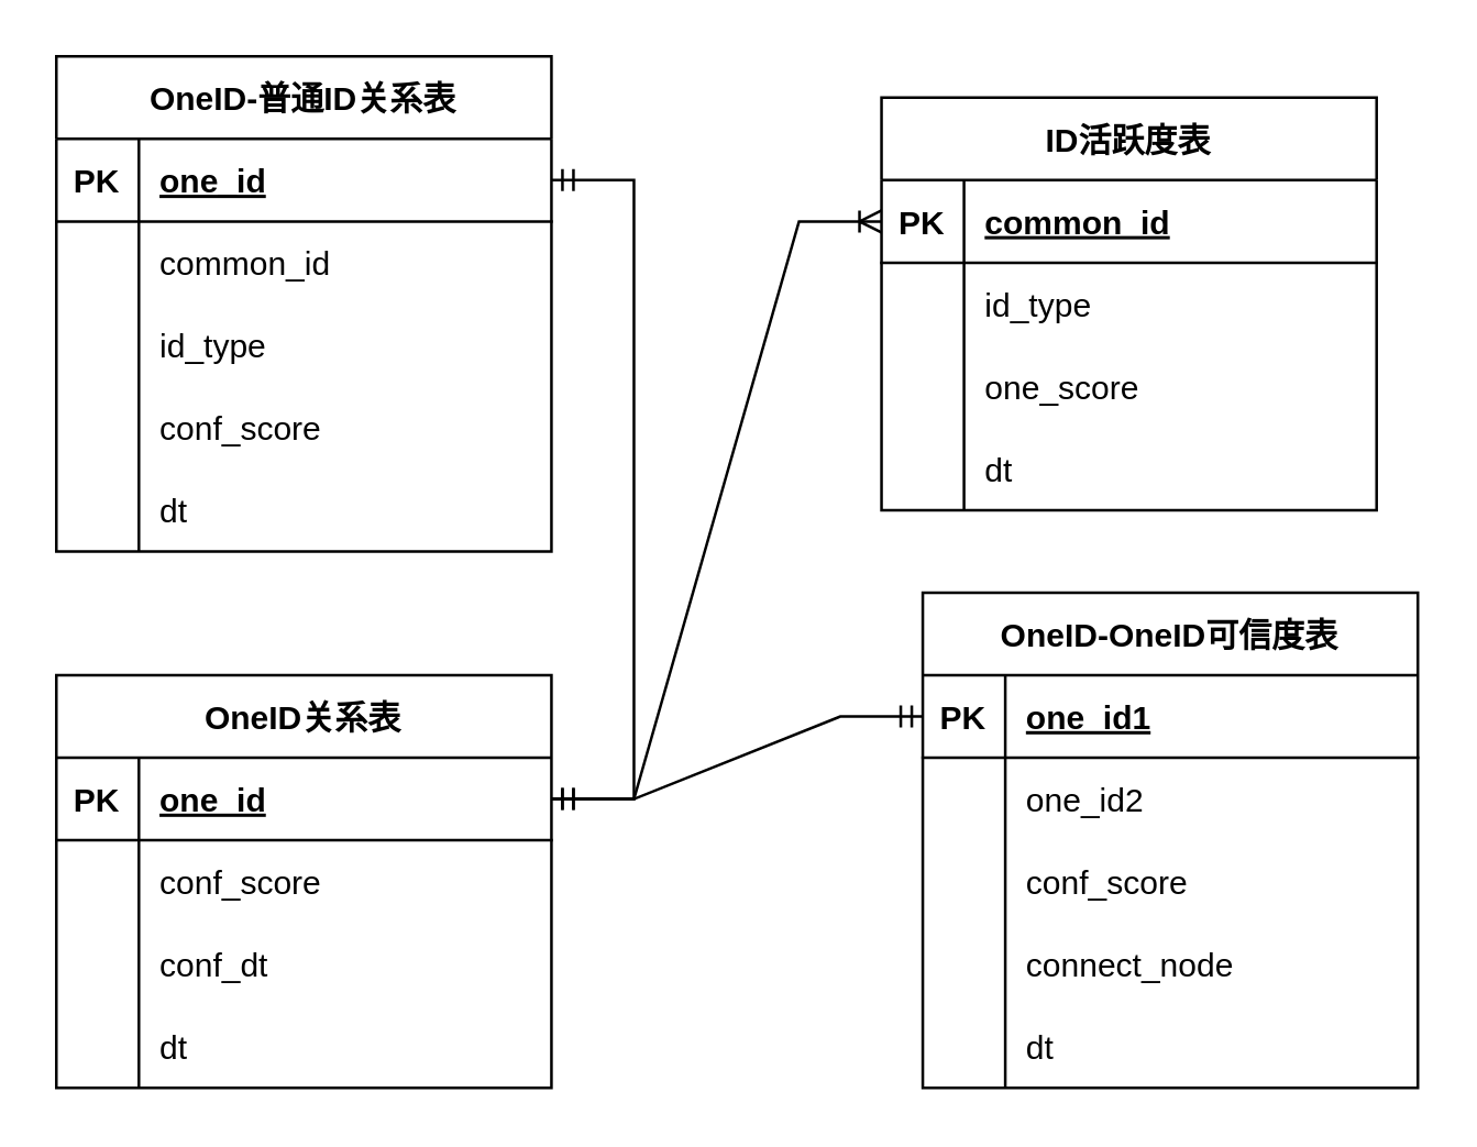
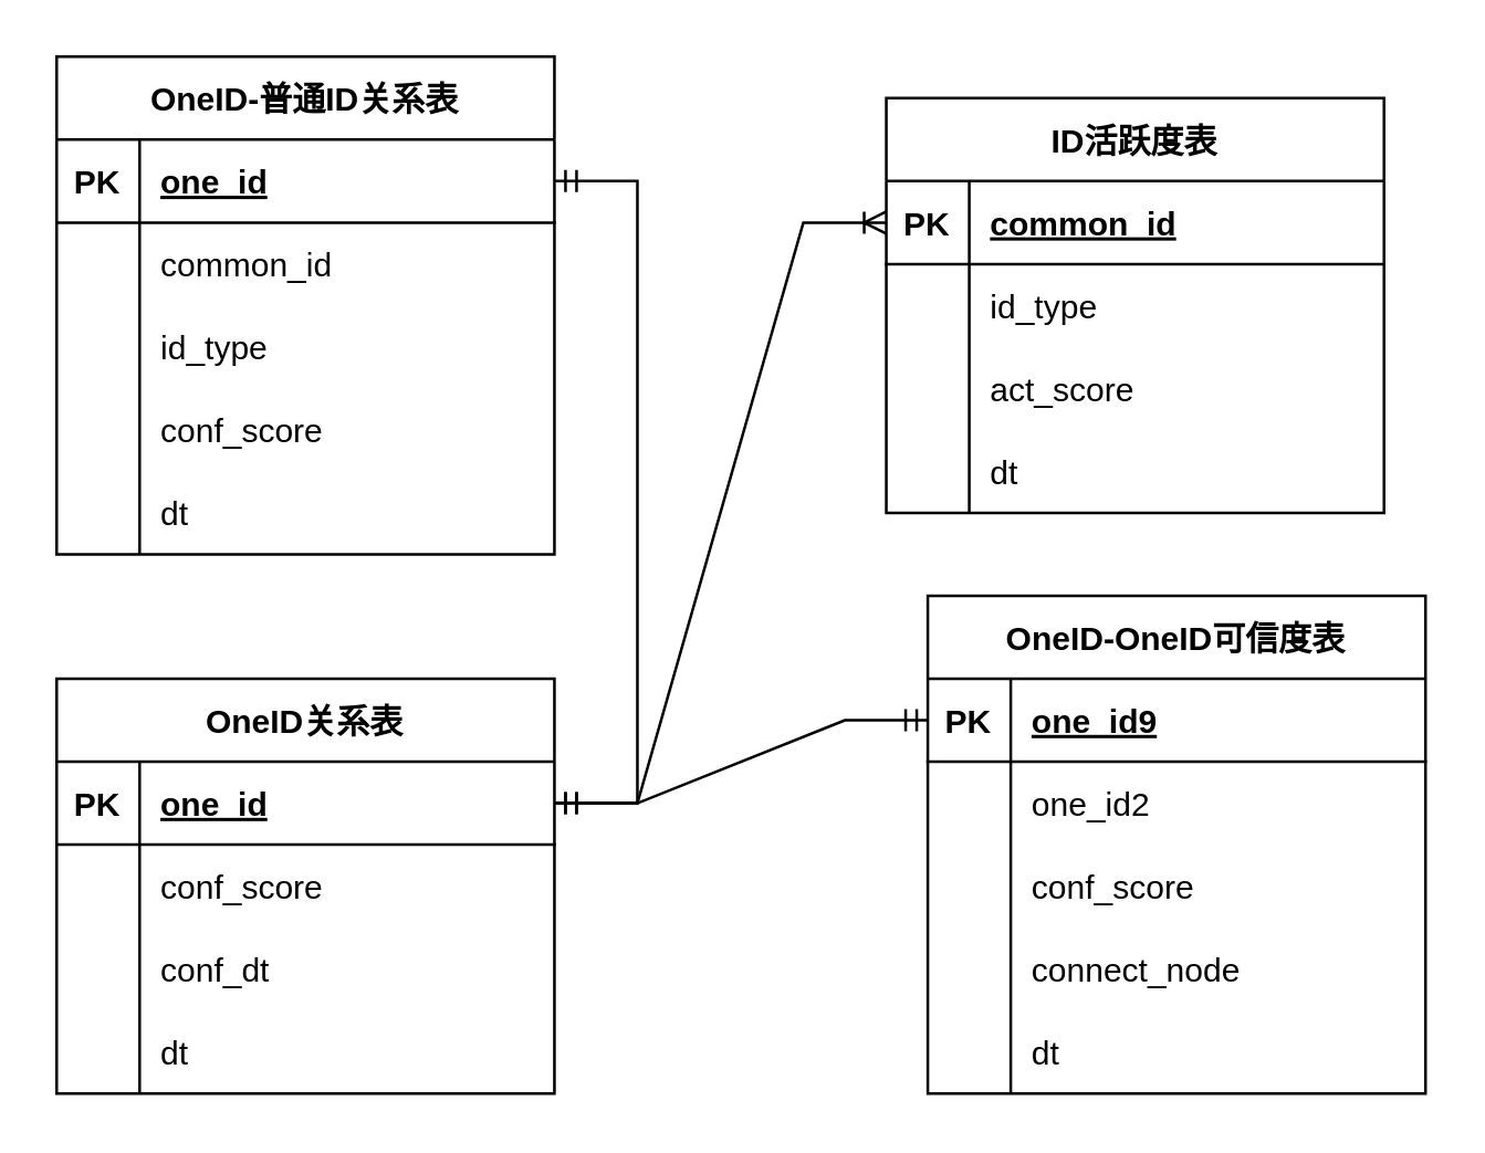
  <mxCell id="0" />
  <mxCell id="1" parent="0" />
  <mxCell id="2" value="OneID关系表" style="shape=table;startSize=30;container=1;collapsible=1;childLayout=tableLayout;fixedRows=1;rowLines=0;fontStyle=1;align=center;resizeLast=1;" vertex="1" parent="1"><mxGeometry x="20" y="245" width="180" height="150" as="geometry" /></mxCell>
  <mxCell id="3" value="" style="shape=tableRow;horizontal=0;startSize=0;swimlaneHead=0;swimlaneBody=0;fillColor=none;collapsible=0;dropTarget=0;points=[[0,0.5],[1,0.5]];portConstraint=eastwest;top=0;left=0;right=0;bottom=1;" vertex="1" parent="2"><mxGeometry y="30" width="180" height="30" as="geometry" /></mxCell>
  <mxCell id="4" value="PK" style="shape=partialRectangle;connectable=0;fillColor=none;top=0;left=0;bottom=0;right=0;fontStyle=1;overflow=hidden;" vertex="1" parent="3"><mxGeometry width="30" height="30" as="geometry"><mxRectangle width="30" height="30" as="alternateBounds" /></mxGeometry></mxCell>
  <mxCell id="5" value="one_id" style="shape=partialRectangle;connectable=0;fillColor=none;top=0;left=0;bottom=0;right=0;align=left;spacingLeft=6;fontStyle=5;overflow=hidden;" vertex="1" parent="3"><mxGeometry x="30" width="150" height="30" as="geometry"><mxRectangle width="150" height="30" as="alternateBounds" /></mxGeometry></mxCell>
  <mxCell id="6" value="" style="shape=tableRow;horizontal=0;startSize=0;swimlaneHead=0;swimlaneBody=0;fillColor=none;collapsible=0;dropTarget=0;points=[[0,0.5],[1,0.5]];portConstraint=eastwest;top=0;left=0;right=0;bottom=0;" vertex="1" parent="2"><mxGeometry y="60" width="180" height="30" as="geometry" /></mxCell>
  <mxCell id="7" value="" style="shape=partialRectangle;connectable=0;fillColor=none;top=0;left=0;bottom=0;right=0;editable=1;overflow=hidden;" vertex="1" parent="6"><mxGeometry width="30" height="30" as="geometry"><mxRectangle width="30" height="30" as="alternateBounds" /></mxGeometry></mxCell>
  <mxCell id="8" value="conf_score" style="shape=partialRectangle;connectable=0;fillColor=none;top=0;left=0;bottom=0;right=0;align=left;spacingLeft=6;overflow=hidden;" vertex="1" parent="6"><mxGeometry x="30" width="150" height="30" as="geometry"><mxRectangle width="150" height="30" as="alternateBounds" /></mxGeometry></mxCell>
  <mxCell id="9" value="" style="shape=tableRow;horizontal=0;startSize=0;swimlaneHead=0;swimlaneBody=0;fillColor=none;collapsible=0;dropTarget=0;points=[[0,0.5],[1,0.5]];portConstraint=eastwest;top=0;left=0;right=0;bottom=0;" vertex="1" parent="2"><mxGeometry y="90" width="180" height="30" as="geometry" /></mxCell>
  <mxCell id="10" value="" style="shape=partialRectangle;connectable=0;fillColor=none;top=0;left=0;bottom=0;right=0;editable=1;overflow=hidden;" vertex="1" parent="9"><mxGeometry width="30" height="30" as="geometry"><mxRectangle width="30" height="30" as="alternateBounds" /></mxGeometry></mxCell>
  <mxCell id="11" value="conf_dt" style="shape=partialRectangle;connectable=0;fillColor=none;top=0;left=0;bottom=0;right=0;align=left;spacingLeft=6;overflow=hidden;" vertex="1" parent="9"><mxGeometry x="30" width="150" height="30" as="geometry"><mxRectangle width="150" height="30" as="alternateBounds" /></mxGeometry></mxCell>
  <mxCell id="12" value="" style="shape=tableRow;horizontal=0;startSize=0;swimlaneHead=0;swimlaneBody=0;fillColor=none;collapsible=0;dropTarget=0;points=[[0,0.5],[1,0.5]];portConstraint=eastwest;top=0;left=0;right=0;bottom=0;" vertex="1" parent="2"><mxGeometry y="120" width="180" height="30" as="geometry" /></mxCell>
  <mxCell id="13" value="" style="shape=partialRectangle;connectable=0;fillColor=none;top=0;left=0;bottom=0;right=0;editable=1;overflow=hidden;" vertex="1" parent="12"><mxGeometry width="30" height="30" as="geometry"><mxRectangle width="30" height="30" as="alternateBounds" /></mxGeometry></mxCell>
  <mxCell id="14" value="dt" style="shape=partialRectangle;connectable=0;fillColor=none;top=0;left=0;bottom=0;right=0;align=left;spacingLeft=6;overflow=hidden;" vertex="1" parent="12"><mxGeometry x="30" width="150" height="30" as="geometry"><mxRectangle width="150" height="30" as="alternateBounds" /></mxGeometry></mxCell>
  <mxCell id="15" value="ID活跃度表" style="shape=table;startSize=30;container=1;collapsible=1;childLayout=tableLayout;fixedRows=1;rowLines=0;fontStyle=1;align=center;resizeLast=1;" vertex="1" parent="1"><mxGeometry x="320" y="35" width="180" height="150" as="geometry" /></mxCell>
  <mxCell id="16" value="" style="shape=tableRow;horizontal=0;startSize=0;swimlaneHead=0;swimlaneBody=0;fillColor=none;collapsible=0;dropTarget=0;points=[[0,0.5],[1,0.5]];portConstraint=eastwest;top=0;left=0;right=0;bottom=1;" vertex="1" parent="15"><mxGeometry y="30" width="180" height="30" as="geometry" /></mxCell>
  <mxCell id="17" value="PK" style="shape=partialRectangle;connectable=0;fillColor=none;top=0;left=0;bottom=0;right=0;fontStyle=1;overflow=hidden;" vertex="1" parent="16"><mxGeometry width="30" height="30" as="geometry"><mxRectangle width="30" height="30" as="alternateBounds" /></mxGeometry></mxCell>
  <mxCell id="18" value="common_id" style="shape=partialRectangle;connectable=0;fillColor=none;top=0;left=0;bottom=0;right=0;align=left;spacingLeft=6;fontStyle=5;overflow=hidden;" vertex="1" parent="16"><mxGeometry x="30" width="150" height="30" as="geometry"><mxRectangle width="150" height="30" as="alternateBounds" /></mxGeometry></mxCell>
  <mxCell id="19" value="" style="shape=tableRow;horizontal=0;startSize=0;swimlaneHead=0;swimlaneBody=0;fillColor=none;collapsible=0;dropTarget=0;points=[[0,0.5],[1,0.5]];portConstraint=eastwest;top=0;left=0;right=0;bottom=0;" vertex="1" parent="15"><mxGeometry y="60" width="180" height="30" as="geometry" /></mxCell>
  <mxCell id="20" value="" style="shape=partialRectangle;connectable=0;fillColor=none;top=0;left=0;bottom=0;right=0;editable=1;overflow=hidden;" vertex="1" parent="19"><mxGeometry width="30" height="30" as="geometry"><mxRectangle width="30" height="30" as="alternateBounds" /></mxGeometry></mxCell>
  <mxCell id="21" value="id_type" style="shape=partialRectangle;connectable=0;fillColor=none;top=0;left=0;bottom=0;right=0;align=left;spacingLeft=6;overflow=hidden;" vertex="1" parent="19"><mxGeometry x="30" width="150" height="30" as="geometry"><mxRectangle width="150" height="30" as="alternateBounds" /></mxGeometry></mxCell>
  <mxCell id="22" value="" style="shape=tableRow;horizontal=0;startSize=0;swimlaneHead=0;swimlaneBody=0;fillColor=none;collapsible=0;dropTarget=0;points=[[0,0.5],[1,0.5]];portConstraint=eastwest;top=0;left=0;right=0;bottom=0;" vertex="1" parent="15"><mxGeometry y="90" width="180" height="30" as="geometry" /></mxCell>
  <mxCell id="23" value="" style="shape=partialRectangle;connectable=0;fillColor=none;top=0;left=0;bottom=0;right=0;editable=1;overflow=hidden;" vertex="1" parent="22"><mxGeometry width="30" height="30" as="geometry"><mxRectangle width="30" height="30" as="alternateBounds" /></mxGeometry></mxCell>
- <mxCell id="24" value="one_score" style="shape=partialRectangle;connectable=0;fillColor=none;top=0;left=0;bottom=0;right=0;align=left;spacingLeft=6;overflow=hidden;" vertex="1" parent="22"><mxGeometry x="30" width="150" height="30" as="geometry"><mxRectangle width="150" height="30" as="alternateBounds" /></mxGeometry></mxCell>
+ <mxCell id="24" value="act_score" style="shape=partialRectangle;connectable=0;fillColor=none;top=0;left=0;bottom=0;right=0;align=left;spacingLeft=6;overflow=hidden;" vertex="1" parent="22"><mxGeometry x="30" width="150" height="30" as="geometry"><mxRectangle width="150" height="30" as="alternateBounds" /></mxGeometry></mxCell>
  <mxCell id="25" value="" style="shape=tableRow;horizontal=0;startSize=0;swimlaneHead=0;swimlaneBody=0;fillColor=none;collapsible=0;dropTarget=0;points=[[0,0.5],[1,0.5]];portConstraint=eastwest;top=0;left=0;right=0;bottom=0;" vertex="1" parent="15"><mxGeometry y="120" width="180" height="30" as="geometry" /></mxCell>
  <mxCell id="26" value="" style="shape=partialRectangle;connectable=0;fillColor=none;top=0;left=0;bottom=0;right=0;editable=1;overflow=hidden;" vertex="1" parent="25"><mxGeometry width="30" height="30" as="geometry"><mxRectangle width="30" height="30" as="alternateBounds" /></mxGeometry></mxCell>
  <mxCell id="27" value="dt" style="shape=partialRectangle;connectable=0;fillColor=none;top=0;left=0;bottom=0;right=0;align=left;spacingLeft=6;overflow=hidden;" vertex="1" parent="25"><mxGeometry x="30" width="150" height="30" as="geometry"><mxRectangle width="150" height="30" as="alternateBounds" /></mxGeometry></mxCell>
  <mxCell id="28" value="OneID-OneID可信度表" style="shape=table;startSize=30;container=1;collapsible=1;childLayout=tableLayout;fixedRows=1;rowLines=0;fontStyle=1;align=center;resizeLast=1;" vertex="1" parent="1"><mxGeometry x="335" y="215" width="180" height="180" as="geometry" /></mxCell>
  <mxCell id="29" value="" style="shape=tableRow;horizontal=0;startSize=0;swimlaneHead=0;swimlaneBody=0;fillColor=none;collapsible=0;dropTarget=0;points=[[0,0.5],[1,0.5]];portConstraint=eastwest;top=0;left=0;right=0;bottom=1;" vertex="1" parent="28"><mxGeometry y="30" width="180" height="30" as="geometry" /></mxCell>
  <mxCell id="30" value="PK" style="shape=partialRectangle;connectable=0;fillColor=none;top=0;left=0;bottom=0;right=0;fontStyle=1;overflow=hidden;" vertex="1" parent="29"><mxGeometry width="30" height="30" as="geometry"><mxRectangle width="30" height="30" as="alternateBounds" /></mxGeometry></mxCell>
- <mxCell id="31" value="one_id1" style="shape=partialRectangle;connectable=0;fillColor=none;top=0;left=0;bottom=0;right=0;align=left;spacingLeft=6;fontStyle=5;overflow=hidden;" vertex="1" parent="29"><mxGeometry x="30" width="150" height="30" as="geometry"><mxRectangle width="150" height="30" as="alternateBounds" /></mxGeometry></mxCell>
+ <mxCell id="31" value="one_id9" style="shape=partialRectangle;connectable=0;fillColor=none;top=0;left=0;bottom=0;right=0;align=left;spacingLeft=6;fontStyle=5;overflow=hidden;" vertex="1" parent="29"><mxGeometry x="30" width="150" height="30" as="geometry"><mxRectangle width="150" height="30" as="alternateBounds" /></mxGeometry></mxCell>
  <mxCell id="32" value="" style="shape=tableRow;horizontal=0;startSize=0;swimlaneHead=0;swimlaneBody=0;fillColor=none;collapsible=0;dropTarget=0;points=[[0,0.5],[1,0.5]];portConstraint=eastwest;top=0;left=0;right=0;bottom=0;" vertex="1" parent="28"><mxGeometry y="60" width="180" height="30" as="geometry" /></mxCell>
  <mxCell id="33" value="" style="shape=partialRectangle;connectable=0;fillColor=none;top=0;left=0;bottom=0;right=0;editable=1;overflow=hidden;" vertex="1" parent="32"><mxGeometry width="30" height="30" as="geometry"><mxRectangle width="30" height="30" as="alternateBounds" /></mxGeometry></mxCell>
  <mxCell id="34" value="one_id2" style="shape=partialRectangle;connectable=0;fillColor=none;top=0;left=0;bottom=0;right=0;align=left;spacingLeft=6;overflow=hidden;" vertex="1" parent="32"><mxGeometry x="30" width="150" height="30" as="geometry"><mxRectangle width="150" height="30" as="alternateBounds" /></mxGeometry></mxCell>
  <mxCell id="35" value="" style="shape=tableRow;horizontal=0;startSize=0;swimlaneHead=0;swimlaneBody=0;fillColor=none;collapsible=0;dropTarget=0;points=[[0,0.5],[1,0.5]];portConstraint=eastwest;top=0;left=0;right=0;bottom=0;" vertex="1" parent="28"><mxGeometry y="90" width="180" height="30" as="geometry" /></mxCell>
  <mxCell id="36" value="" style="shape=partialRectangle;connectable=0;fillColor=none;top=0;left=0;bottom=0;right=0;editable=1;overflow=hidden;" vertex="1" parent="35"><mxGeometry width="30" height="30" as="geometry"><mxRectangle width="30" height="30" as="alternateBounds" /></mxGeometry></mxCell>
  <mxCell id="37" value="conf_score" style="shape=partialRectangle;connectable=0;fillColor=none;top=0;left=0;bottom=0;right=0;align=left;spacingLeft=6;overflow=hidden;" vertex="1" parent="35"><mxGeometry x="30" width="150" height="30" as="geometry"><mxRectangle width="150" height="30" as="alternateBounds" /></mxGeometry></mxCell>
  <mxCell id="38" value="" style="shape=tableRow;horizontal=0;startSize=0;swimlaneHead=0;swimlaneBody=0;fillColor=none;collapsible=0;dropTarget=0;points=[[0,0.5],[1,0.5]];portConstraint=eastwest;top=0;left=0;right=0;bottom=0;" vertex="1" parent="28"><mxGeometry y="120" width="180" height="30" as="geometry" /></mxCell>
  <mxCell id="39" value="" style="shape=partialRectangle;connectable=0;fillColor=none;top=0;left=0;bottom=0;right=0;editable=1;overflow=hidden;" vertex="1" parent="38"><mxGeometry width="30" height="30" as="geometry"><mxRectangle width="30" height="30" as="alternateBounds" /></mxGeometry></mxCell>
  <mxCell id="40" value="connect_node" style="shape=partialRectangle;connectable=0;fillColor=none;top=0;left=0;bottom=0;right=0;align=left;spacingLeft=6;overflow=hidden;" vertex="1" parent="38"><mxGeometry x="30" width="150" height="30" as="geometry"><mxRectangle width="150" height="30" as="alternateBounds" /></mxGeometry></mxCell>
  <mxCell id="41" style="shape=tableRow;horizontal=0;startSize=0;swimlaneHead=0;swimlaneBody=0;fillColor=none;collapsible=0;dropTarget=0;points=[[0,0.5],[1,0.5]];portConstraint=eastwest;top=0;left=0;right=0;bottom=0;" vertex="1" parent="28"><mxGeometry y="150" width="180" height="30" as="geometry" /></mxCell>
  <mxCell id="42" style="shape=partialRectangle;connectable=0;fillColor=none;top=0;left=0;bottom=0;right=0;editable=1;overflow=hidden;" vertex="1" parent="41"><mxGeometry width="30" height="30" as="geometry"><mxRectangle width="30" height="30" as="alternateBounds" /></mxGeometry></mxCell>
  <mxCell id="43" value="dt" style="shape=partialRectangle;connectable=0;fillColor=none;top=0;left=0;bottom=0;right=0;align=left;spacingLeft=6;overflow=hidden;" vertex="1" parent="41"><mxGeometry x="30" width="150" height="30" as="geometry"><mxRectangle width="150" height="30" as="alternateBounds" /></mxGeometry></mxCell>
  <mxCell id="44" value="OneID-普通ID关系表" style="shape=table;startSize=30;container=1;collapsible=1;childLayout=tableLayout;fixedRows=1;rowLines=0;fontStyle=1;align=center;resizeLast=1;" vertex="1" parent="1"><mxGeometry x="20" y="20" width="180" height="180" as="geometry" /></mxCell>
  <mxCell id="45" value="" style="shape=tableRow;horizontal=0;startSize=0;swimlaneHead=0;swimlaneBody=0;fillColor=none;collapsible=0;dropTarget=0;points=[[0,0.5],[1,0.5]];portConstraint=eastwest;top=0;left=0;right=0;bottom=1;" vertex="1" parent="44"><mxGeometry y="30" width="180" height="30" as="geometry" /></mxCell>
  <mxCell id="46" value="PK" style="shape=partialRectangle;connectable=0;fillColor=none;top=0;left=0;bottom=0;right=0;fontStyle=1;overflow=hidden;" vertex="1" parent="45"><mxGeometry width="30" height="30" as="geometry"><mxRectangle width="30" height="30" as="alternateBounds" /></mxGeometry></mxCell>
  <mxCell id="47" value="one_id" style="shape=partialRectangle;connectable=0;fillColor=none;top=0;left=0;bottom=0;right=0;align=left;spacingLeft=6;fontStyle=5;overflow=hidden;" vertex="1" parent="45"><mxGeometry x="30" width="150" height="30" as="geometry"><mxRectangle width="150" height="30" as="alternateBounds" /></mxGeometry></mxCell>
  <mxCell id="48" value="" style="shape=tableRow;horizontal=0;startSize=0;swimlaneHead=0;swimlaneBody=0;fillColor=none;collapsible=0;dropTarget=0;points=[[0,0.5],[1,0.5]];portConstraint=eastwest;top=0;left=0;right=0;bottom=0;" vertex="1" parent="44"><mxGeometry y="60" width="180" height="30" as="geometry" /></mxCell>
  <mxCell id="49" value="" style="shape=partialRectangle;connectable=0;fillColor=none;top=0;left=0;bottom=0;right=0;editable=1;overflow=hidden;" vertex="1" parent="48"><mxGeometry width="30" height="30" as="geometry"><mxRectangle width="30" height="30" as="alternateBounds" /></mxGeometry></mxCell>
  <mxCell id="50" value="common_id" style="shape=partialRectangle;connectable=0;fillColor=none;top=0;left=0;bottom=0;right=0;align=left;spacingLeft=6;overflow=hidden;" vertex="1" parent="48"><mxGeometry x="30" width="150" height="30" as="geometry"><mxRectangle width="150" height="30" as="alternateBounds" /></mxGeometry></mxCell>
  <mxCell id="51" value="" style="shape=tableRow;horizontal=0;startSize=0;swimlaneHead=0;swimlaneBody=0;fillColor=none;collapsible=0;dropTarget=0;points=[[0,0.5],[1,0.5]];portConstraint=eastwest;top=0;left=0;right=0;bottom=0;" vertex="1" parent="44"><mxGeometry y="90" width="180" height="30" as="geometry" /></mxCell>
  <mxCell id="52" value="" style="shape=partialRectangle;connectable=0;fillColor=none;top=0;left=0;bottom=0;right=0;editable=1;overflow=hidden;" vertex="1" parent="51"><mxGeometry width="30" height="30" as="geometry"><mxRectangle width="30" height="30" as="alternateBounds" /></mxGeometry></mxCell>
  <mxCell id="53" value="id_type" style="shape=partialRectangle;connectable=0;fillColor=none;top=0;left=0;bottom=0;right=0;align=left;spacingLeft=6;overflow=hidden;" vertex="1" parent="51"><mxGeometry x="30" width="150" height="30" as="geometry"><mxRectangle width="150" height="30" as="alternateBounds" /></mxGeometry></mxCell>
  <mxCell id="54" value="" style="shape=tableRow;horizontal=0;startSize=0;swimlaneHead=0;swimlaneBody=0;fillColor=none;collapsible=0;dropTarget=0;points=[[0,0.5],[1,0.5]];portConstraint=eastwest;top=0;left=0;right=0;bottom=0;" vertex="1" parent="44"><mxGeometry y="120" width="180" height="30" as="geometry" /></mxCell>
  <mxCell id="55" value="" style="shape=partialRectangle;connectable=0;fillColor=none;top=0;left=0;bottom=0;right=0;editable=1;overflow=hidden;" vertex="1" parent="54"><mxGeometry width="30" height="30" as="geometry"><mxRectangle width="30" height="30" as="alternateBounds" /></mxGeometry></mxCell>
  <mxCell id="56" value="conf_score" style="shape=partialRectangle;connectable=0;fillColor=none;top=0;left=0;bottom=0;right=0;align=left;spacingLeft=6;overflow=hidden;" vertex="1" parent="54"><mxGeometry x="30" width="150" height="30" as="geometry"><mxRectangle width="150" height="30" as="alternateBounds" /></mxGeometry></mxCell>
  <mxCell id="57" style="shape=tableRow;horizontal=0;startSize=0;swimlaneHead=0;swimlaneBody=0;fillColor=none;collapsible=0;dropTarget=0;points=[[0,0.5],[1,0.5]];portConstraint=eastwest;top=0;left=0;right=0;bottom=0;" vertex="1" parent="44"><mxGeometry y="150" width="180" height="30" as="geometry" /></mxCell>
  <mxCell id="58" style="shape=partialRectangle;connectable=0;fillColor=none;top=0;left=0;bottom=0;right=0;editable=1;overflow=hidden;" vertex="1" parent="57"><mxGeometry width="30" height="30" as="geometry"><mxRectangle width="30" height="30" as="alternateBounds" /></mxGeometry></mxCell>
  <mxCell id="59" value="dt" style="shape=partialRectangle;connectable=0;fillColor=none;top=0;left=0;bottom=0;right=0;align=left;spacingLeft=6;overflow=hidden;" vertex="1" parent="57"><mxGeometry x="30" width="150" height="30" as="geometry"><mxRectangle width="150" height="30" as="alternateBounds" /></mxGeometry></mxCell>
  <mxCell id="60" value="" style="edgeStyle=entityRelationEdgeStyle;fontSize=12;html=1;endArrow=ERoneToMany;rounded=0;exitX=1;exitY=0.5;exitDx=0;exitDy=0;entryX=0;entryY=0.5;entryDx=0;entryDy=0;" edge="1" parent="1" source="3" target="16"><mxGeometry width="100" height="100" relative="1" as="geometry"><mxPoint x="310" y="235" as="sourcePoint" /><mxPoint x="410" y="135" as="targetPoint" /></mxGeometry></mxCell>
  <mxCell id="61" value="" style="edgeStyle=entityRelationEdgeStyle;fontSize=12;html=1;endArrow=ERmandOne;startArrow=ERmandOne;rounded=0;exitX=1;exitY=0.5;exitDx=0;exitDy=0;" edge="1" parent="1" source="45" target="3"><mxGeometry width="100" height="100" relative="1" as="geometry"><mxPoint x="285" y="15" as="sourcePoint" /><mxPoint x="385" y="-85" as="targetPoint" /></mxGeometry></mxCell>
  <mxCell id="62" value="" style="edgeStyle=entityRelationEdgeStyle;fontSize=12;html=1;endArrow=ERmandOne;startArrow=ERmandOne;rounded=0;exitX=1;exitY=0.5;exitDx=0;exitDy=0;" edge="1" parent="1" source="3" target="29"><mxGeometry width="100" height="100" relative="1" as="geometry"><mxPoint x="320" y="275" as="sourcePoint" /><mxPoint x="420" y="175" as="targetPoint" /></mxGeometry></mxCell>
